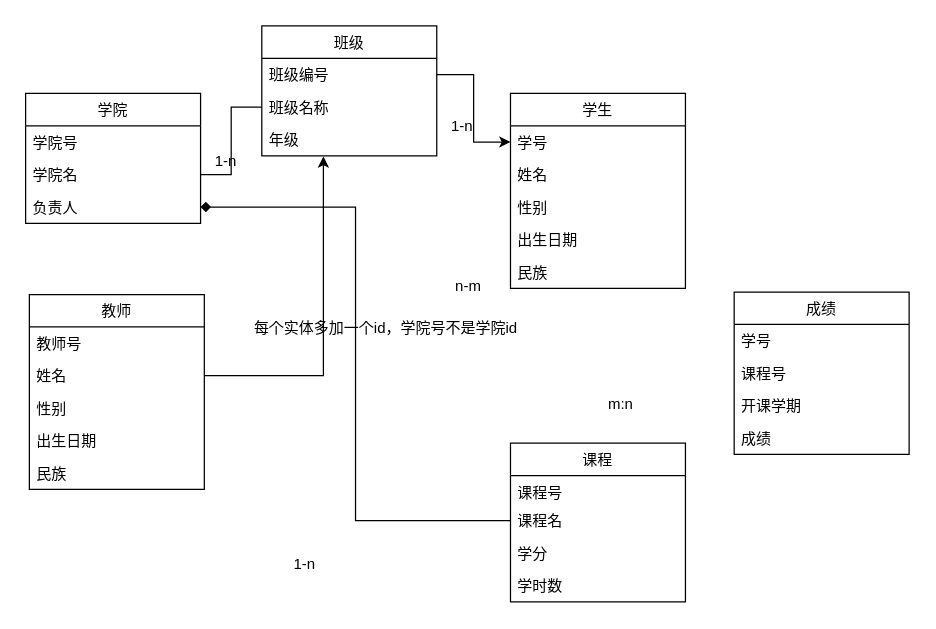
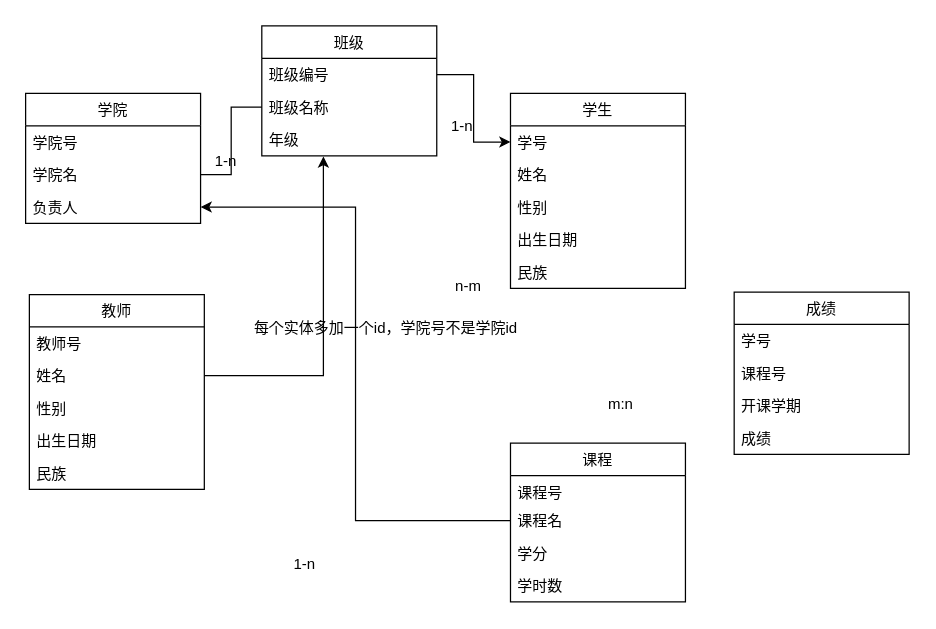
  <mxCell id="0" />
  <mxCell id="1" parent="0" />
  <mxCell id="2" value="学院" style="swimlane;fontStyle=0;childLayout=stackLayout;horizontal=1;startSize=26;fillColor=none;horizontalStack=0;resizeParent=1;resizeParentMax=0;resizeLast=0;collapsible=1;marginBottom=0;" vertex="1" parent="1"><mxGeometry x="20" y="74" width="140" height="104" as="geometry" /></mxCell>
  <mxCell id="3" value="学院号" style="text;strokeColor=none;fillColor=none;align=left;verticalAlign=top;spacingLeft=4;spacingRight=4;overflow=hidden;rotatable=0;points=[[0,0.5],[1,0.5]];portConstraint=eastwest;" vertex="1" parent="2"><mxGeometry y="26" width="140" height="26" as="geometry" /></mxCell>
  <mxCell id="4" value="学院名" style="text;strokeColor=none;fillColor=none;align=left;verticalAlign=top;spacingLeft=4;spacingRight=4;overflow=hidden;rotatable=0;points=[[0,0.5],[1,0.5]];portConstraint=eastwest;" vertex="1" parent="2"><mxGeometry y="52" width="140" height="26" as="geometry" /></mxCell>
  <mxCell id="5" value="负责人" style="text;strokeColor=none;fillColor=none;align=left;verticalAlign=top;spacingLeft=4;spacingRight=4;overflow=hidden;rotatable=0;points=[[0,0.5],[1,0.5]];portConstraint=eastwest;" vertex="1" parent="2"><mxGeometry y="78" width="140" height="26" as="geometry" /></mxCell>
  <mxCell id="6" value="班级" style="swimlane;fontStyle=0;childLayout=stackLayout;horizontal=1;startSize=26;fillColor=none;horizontalStack=0;resizeParent=1;resizeParentMax=0;resizeLast=0;collapsible=1;marginBottom=0;" vertex="1" parent="1"><mxGeometry x="209" y="20" width="140" height="104" as="geometry" /></mxCell>
  <mxCell id="7" value="班级编号    " style="text;strokeColor=none;fillColor=none;align=left;verticalAlign=top;spacingLeft=4;spacingRight=4;overflow=hidden;rotatable=0;points=[[0,0.5],[1,0.5]];portConstraint=eastwest;" vertex="1" parent="6"><mxGeometry y="26" width="140" height="26" as="geometry" /></mxCell>
  <mxCell id="8" value="班级名称" style="text;strokeColor=none;fillColor=none;align=left;verticalAlign=top;spacingLeft=4;spacingRight=4;overflow=hidden;rotatable=0;points=[[0,0.5],[1,0.5]];portConstraint=eastwest;" vertex="1" parent="6"><mxGeometry y="52" width="140" height="26" as="geometry" /></mxCell>
  <mxCell id="9" value="年级" style="text;strokeColor=none;fillColor=none;align=left;verticalAlign=top;spacingLeft=4;spacingRight=4;overflow=hidden;rotatable=0;points=[[0,0.5],[1,0.5]];portConstraint=eastwest;" vertex="1" parent="6"><mxGeometry y="78" width="140" height="26" as="geometry" /></mxCell>
  <mxCell id="10" value="课程" style="swimlane;fontStyle=0;childLayout=stackLayout;horizontal=1;startSize=26;fillColor=none;horizontalStack=0;resizeParent=1;resizeParentMax=0;resizeLast=0;collapsible=1;marginBottom=0;" vertex="1" parent="1"><mxGeometry x="408" y="354" width="140" height="127" as="geometry" /></mxCell>
  <mxCell id="11" value="课程号" style="text;strokeColor=none;fillColor=none;align=left;verticalAlign=top;spacingLeft=4;spacingRight=4;overflow=hidden;rotatable=0;points=[[0,0.5],[1,0.5]];portConstraint=eastwest;" vertex="1" parent="10"><mxGeometry y="26" width="140" height="23" as="geometry" /></mxCell>
  <mxCell id="12" value="课程名" style="text;strokeColor=none;fillColor=none;align=left;verticalAlign=top;spacingLeft=4;spacingRight=4;overflow=hidden;rotatable=0;points=[[0,0.5],[1,0.5]];portConstraint=eastwest;" vertex="1" parent="10"><mxGeometry y="49" width="140" height="26" as="geometry" /></mxCell>
  <mxCell id="13" value="学分" style="text;strokeColor=none;fillColor=none;align=left;verticalAlign=top;spacingLeft=4;spacingRight=4;overflow=hidden;rotatable=0;points=[[0,0.5],[1,0.5]];portConstraint=eastwest;" vertex="1" parent="10"><mxGeometry y="75" width="140" height="26" as="geometry" /></mxCell>
  <mxCell id="14" value="学时数" style="text;strokeColor=none;fillColor=none;align=left;verticalAlign=top;spacingLeft=4;spacingRight=4;overflow=hidden;rotatable=0;points=[[0,0.5],[1,0.5]];portConstraint=eastwest;" vertex="1" parent="10"><mxGeometry y="101" width="140" height="26" as="geometry" /></mxCell>
  <mxCell id="15" value="成绩" style="swimlane;fontStyle=0;childLayout=stackLayout;horizontal=1;startSize=26;fillColor=none;horizontalStack=0;resizeParent=1;resizeParentMax=0;resizeLast=0;collapsible=1;marginBottom=0;" vertex="1" parent="1"><mxGeometry x="587" y="233" width="140" height="130" as="geometry" /></mxCell>
  <mxCell id="16" value="学号    " style="text;strokeColor=none;fillColor=none;align=left;verticalAlign=top;spacingLeft=4;spacingRight=4;overflow=hidden;rotatable=0;points=[[0,0.5],[1,0.5]];portConstraint=eastwest;" vertex="1" parent="15"><mxGeometry y="26" width="140" height="26" as="geometry" /></mxCell>
  <mxCell id="17" value="课程号" style="text;strokeColor=none;fillColor=none;align=left;verticalAlign=top;spacingLeft=4;spacingRight=4;overflow=hidden;rotatable=0;points=[[0,0.5],[1,0.5]];portConstraint=eastwest;" vertex="1" parent="15"><mxGeometry y="52" width="140" height="26" as="geometry" /></mxCell>
  <mxCell id="18" value="开课学期" style="text;strokeColor=none;fillColor=none;align=left;verticalAlign=top;spacingLeft=4;spacingRight=4;overflow=hidden;rotatable=0;points=[[0,0.5],[1,0.5]];portConstraint=eastwest;" vertex="1" parent="15"><mxGeometry y="78" width="140" height="26" as="geometry" /></mxCell>
  <mxCell id="19" value="成绩" style="text;strokeColor=none;fillColor=none;align=left;verticalAlign=top;spacingLeft=4;spacingRight=4;overflow=hidden;rotatable=0;points=[[0,0.5],[1,0.5]];portConstraint=eastwest;" vertex="1" parent="15"><mxGeometry y="104" width="140" height="26" as="geometry" /></mxCell>
  <mxCell id="20" value="学生" style="swimlane;fontStyle=0;childLayout=stackLayout;horizontal=1;startSize=26;fillColor=none;horizontalStack=0;resizeParent=1;resizeParentMax=0;resizeLast=0;collapsible=1;marginBottom=0;" vertex="1" parent="1"><mxGeometry x="408" y="74" width="140" height="156" as="geometry" /></mxCell>
  <mxCell id="21" value="学号" style="text;strokeColor=none;fillColor=none;align=left;verticalAlign=top;spacingLeft=4;spacingRight=4;overflow=hidden;rotatable=0;points=[[0,0.5],[1,0.5]];portConstraint=eastwest;" vertex="1" parent="20"><mxGeometry y="26" width="140" height="26" as="geometry" /></mxCell>
  <mxCell id="22" value="姓名" style="text;strokeColor=none;fillColor=none;align=left;verticalAlign=top;spacingLeft=4;spacingRight=4;overflow=hidden;rotatable=0;points=[[0,0.5],[1,0.5]];portConstraint=eastwest;" vertex="1" parent="20"><mxGeometry y="52" width="140" height="26" as="geometry" /></mxCell>
  <mxCell id="23" value="性别" style="text;strokeColor=none;fillColor=none;align=left;verticalAlign=top;spacingLeft=4;spacingRight=4;overflow=hidden;rotatable=0;points=[[0,0.5],[1,0.5]];portConstraint=eastwest;" vertex="1" parent="20"><mxGeometry y="78" width="140" height="26" as="geometry" /></mxCell>
  <mxCell id="24" value="出生日期" style="text;strokeColor=none;fillColor=none;align=left;verticalAlign=top;spacingLeft=4;spacingRight=4;overflow=hidden;rotatable=0;points=[[0,0.5],[1,0.5]];portConstraint=eastwest;" vertex="1" parent="20"><mxGeometry y="104" width="140" height="26" as="geometry" /></mxCell>
  <mxCell id="25" value="民族" style="text;strokeColor=none;fillColor=none;align=left;verticalAlign=top;spacingLeft=4;spacingRight=4;overflow=hidden;rotatable=0;points=[[0,0.5],[1,0.5]];portConstraint=eastwest;" vertex="1" parent="20"><mxGeometry y="130" width="140" height="26" as="geometry" /></mxCell>
  <mxCell id="26" value="教师" style="swimlane;fontStyle=0;childLayout=stackLayout;horizontal=1;startSize=26;fillColor=none;horizontalStack=0;resizeParent=1;resizeParentMax=0;resizeLast=0;collapsible=1;marginBottom=0;" vertex="1" parent="1"><mxGeometry x="23" y="235" width="140" height="156" as="geometry" /></mxCell>
  <mxCell id="27" value="教师号" style="text;strokeColor=none;fillColor=none;align=left;verticalAlign=top;spacingLeft=4;spacingRight=4;overflow=hidden;rotatable=0;points=[[0,0.5],[1,0.5]];portConstraint=eastwest;" vertex="1" parent="26"><mxGeometry y="26" width="140" height="26" as="geometry" /></mxCell>
  <mxCell id="28" value="姓名" style="text;strokeColor=none;fillColor=none;align=left;verticalAlign=top;spacingLeft=4;spacingRight=4;overflow=hidden;rotatable=0;points=[[0,0.5],[1,0.5]];portConstraint=eastwest;" vertex="1" parent="26"><mxGeometry y="52" width="140" height="26" as="geometry" /></mxCell>
  <mxCell id="29" value="性别" style="text;strokeColor=none;fillColor=none;align=left;verticalAlign=top;spacingLeft=4;spacingRight=4;overflow=hidden;rotatable=0;points=[[0,0.5],[1,0.5]];portConstraint=eastwest;" vertex="1" parent="26"><mxGeometry y="78" width="140" height="26" as="geometry" /></mxCell>
  <mxCell id="30" value="出生日期" style="text;strokeColor=none;fillColor=none;align=left;verticalAlign=top;spacingLeft=4;spacingRight=4;overflow=hidden;rotatable=0;points=[[0,0.5],[1,0.5]];portConstraint=eastwest;" vertex="1" parent="26"><mxGeometry y="104" width="140" height="26" as="geometry" /></mxCell>
  <mxCell id="31" value="民族" style="text;strokeColor=none;fillColor=none;align=left;verticalAlign=top;spacingLeft=4;spacingRight=4;overflow=hidden;rotatable=0;points=[[0,0.5],[1,0.5]];portConstraint=eastwest;" vertex="1" parent="26"><mxGeometry y="130" width="140" height="26" as="geometry" /></mxCell>
  <mxCell id="32" style="edgeStyle=orthogonalEdgeStyle;rounded=0;orthogonalLoop=1;jettySize=auto;html=1;exitX=1;exitY=0.5;exitDx=0;exitDy=0;" edge="1" parent="1" source="7" target="21"><mxGeometry relative="1" as="geometry" /></mxCell>
  <mxCell id="33" value="1-n" style="text;html=1;align=center;verticalAlign=middle;resizable=0;points=[];autosize=1;strokeColor=none;fillColor=none;" vertex="1" parent="1"><mxGeometry x="355" y="92" width="28" height="18" as="geometry" /></mxCell>
  <mxCell id="34" style="edgeStyle=orthogonalEdgeStyle;rounded=0;orthogonalLoop=1;jettySize=auto;html=1;exitX=1;exitY=0.5;exitDx=0;exitDy=0;entryX=0;entryY=0.5;entryDx=0;entryDy=0;endArrow=none;" edge="1" parent="1" source="4" target="8"><mxGeometry relative="1" as="geometry" /></mxCell>
  <mxCell id="35" value="1-n" style="text;html=1;align=center;verticalAlign=middle;resizable=0;points=[];autosize=1;strokeColor=none;fillColor=none;" vertex="1" parent="1"><mxGeometry x="166" y="120" width="28" height="18" as="geometry" /></mxCell>
  <mxCell id="36" value="m:n" style="text;html=1;align=center;verticalAlign=middle;resizable=0;points=[];autosize=1;strokeColor=none;fillColor=none;" vertex="1" parent="1"><mxGeometry x="481" y="314" width="30" height="18" as="geometry" /></mxCell>
  <mxCell id="37" value="每个实体多加一个id，学院号不是学院id" style="text;html=1;align=center;verticalAlign=middle;resizable=0;points=[];autosize=1;strokeColor=none;fillColor=none;fontColor=#000000;" vertex="1" parent="1"><mxGeometry x="198" y="253" width="220" height="18" as="geometry" /></mxCell>
- <mxCell id="38" style="edgeStyle=orthogonalEdgeStyle;rounded=0;orthogonalLoop=1;jettySize=auto;html=1;exitX=0;exitY=0.5;exitDx=0;exitDy=0;fontColor=#000000;endArrow=diamond;" edge="1" parent="1" source="12" target="5"><mxGeometry relative="1" as="geometry"><Array as="points"><mxPoint x="284" y="416" /><mxPoint x="284" y="165" /></Array></mxGeometry></mxCell>
+ <mxCell id="38" style="edgeStyle=orthogonalEdgeStyle;rounded=0;orthogonalLoop=1;jettySize=auto;html=1;exitX=0;exitY=0.5;exitDx=0;exitDy=0;fontColor=#000000;" edge="1" parent="1" source="12" target="5"><mxGeometry relative="1" as="geometry"><Array as="points"><mxPoint x="284" y="416" /><mxPoint x="284" y="165" /></Array></mxGeometry></mxCell>
  <mxCell id="39" style="edgeStyle=orthogonalEdgeStyle;rounded=0;orthogonalLoop=1;jettySize=auto;html=1;exitX=1;exitY=0.5;exitDx=0;exitDy=0;entryX=0.352;entryY=1.019;entryDx=0;entryDy=0;entryPerimeter=0;fontColor=#000000;" edge="1" parent="1" source="28" target="9"><mxGeometry relative="1" as="geometry" /></mxCell>
  <mxCell id="40" value="1-n" style="text;html=1;align=center;verticalAlign=middle;resizable=0;points=[];autosize=1;strokeColor=none;fillColor=none;fontColor=#000000;" vertex="1" parent="1"><mxGeometry x="229" y="442" width="28" height="18" as="geometry" /></mxCell>
  <mxCell id="41" value="n-m" style="text;html=1;align=center;verticalAlign=middle;resizable=0;points=[];autosize=1;strokeColor=none;fillColor=none;fontColor=#000000;" vertex="1" parent="1"><mxGeometry x="358" y="220" width="31" height="18" as="geometry" /></mxCell>
